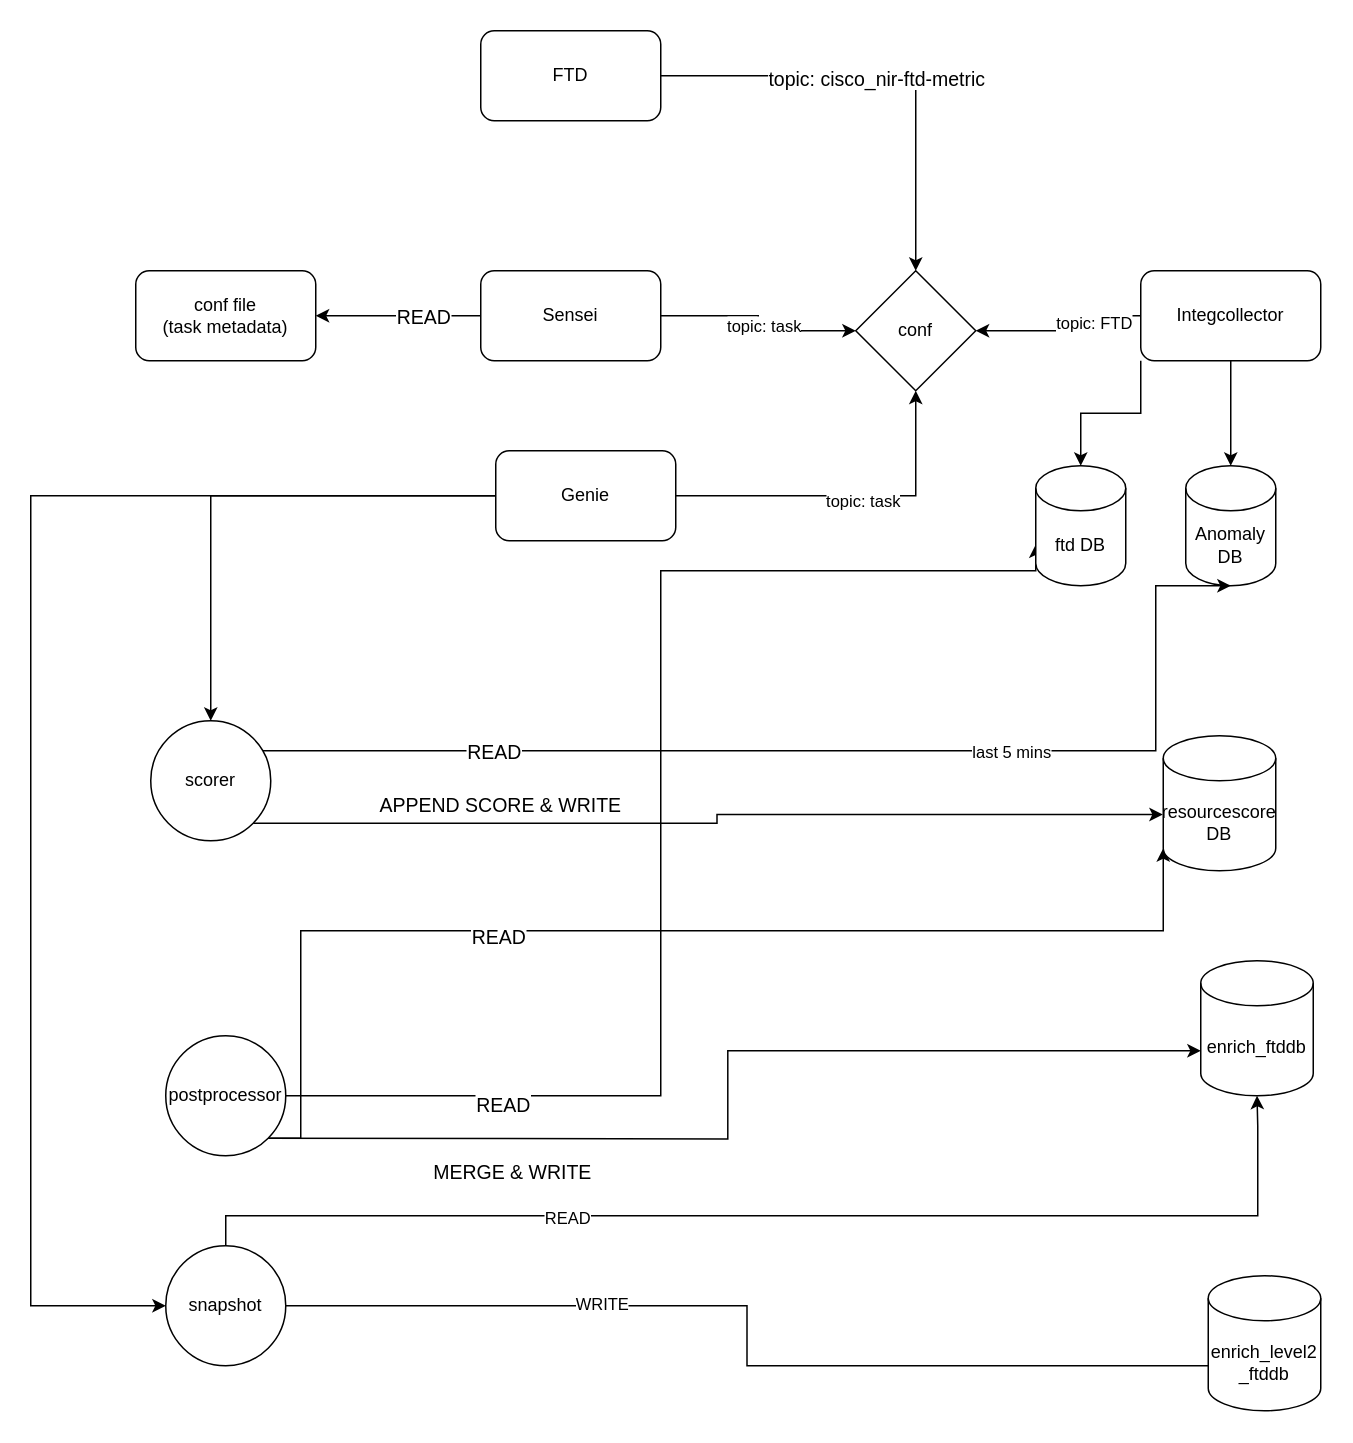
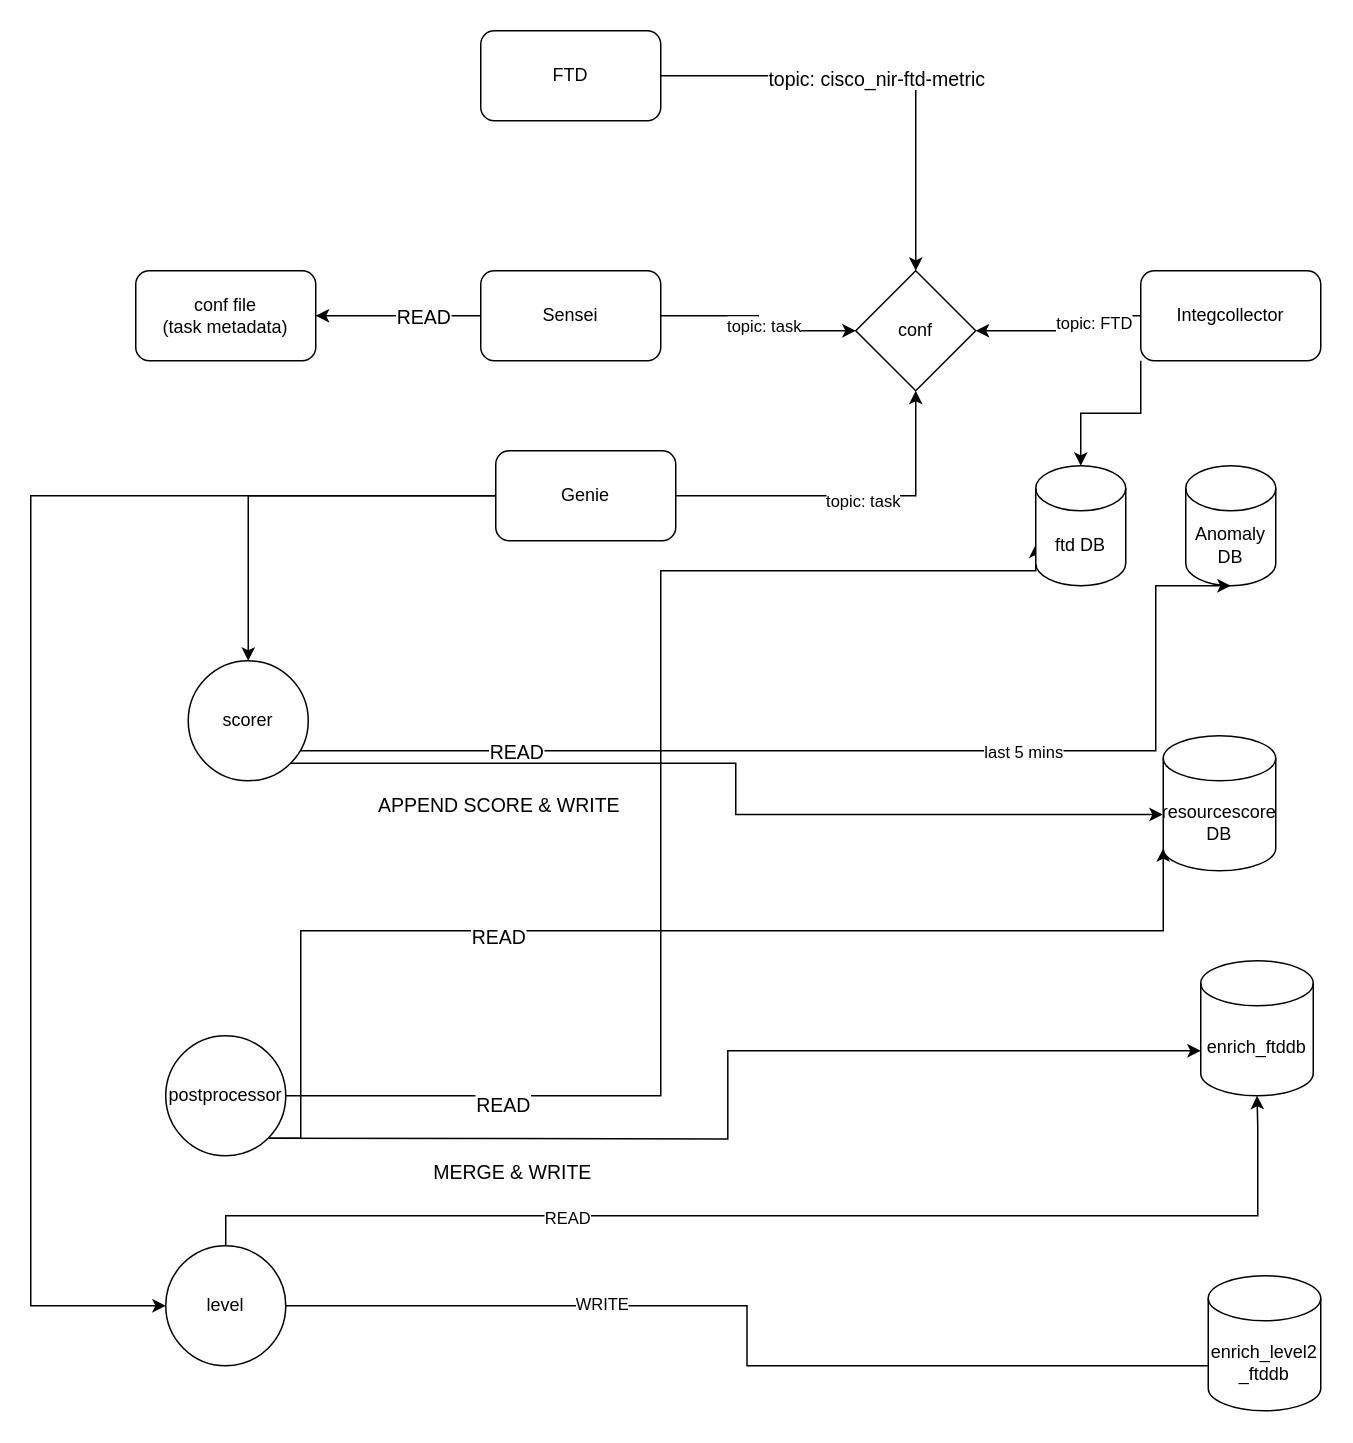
  <mxCell id="0" />
  <mxCell id="1" parent="0" />
  <mxCell id="2" value="conf file &lt;br&gt;(task metadata)" style="rounded=1;whiteSpace=wrap;html=1;" parent="1" vertex="1"><mxGeometry y="180" width="120" height="60" as="geometry" x="90" /></mxCell>
  <mxCell id="3" style="edgeStyle=orthogonalEdgeStyle;rounded=0;orthogonalLoop=1;jettySize=auto;html=1;entryX=1;entryY=0.5;entryDx=0;entryDy=0;" parent="1" source="7" target="2" edge="1"><mxGeometry relative="1" as="geometry" /></mxCell>
  <mxCell id="4" value="READ" style="edgeLabel;html=1;align=center;verticalAlign=middle;resizable=0;points=[];fontSize=13;" parent="3" vertex="1" connectable="0"><mxGeometry x="-0.285" relative="1" as="geometry"><mxPoint as="offset" /></mxGeometry></mxCell>
  <mxCell id="5" style="edgeStyle=orthogonalEdgeStyle;rounded=0;orthogonalLoop=1;jettySize=auto;html=1;entryX=0;entryY=0.5;entryDx=0;entryDy=0;" parent="1" source="7" target="8" edge="1"><mxGeometry relative="1" as="geometry" /></mxCell>
  <mxCell id="6" value="topic: task" style="edgeLabel;html=1;align=center;verticalAlign=middle;resizable=0;points=[];" parent="5" vertex="1" connectable="0"><mxGeometry x="0.01" y="3" relative="1" as="geometry"><mxPoint as="offset" /></mxGeometry></mxCell>
  <mxCell id="7" value="Sensei" style="rounded=1;whiteSpace=wrap;html=1;" parent="1" vertex="1"><mxGeometry x="320" y="180" width="120" height="60" as="geometry" /></mxCell>
  <mxCell id="8" value="conf" style="rhombus;whiteSpace=wrap;html=1;" parent="1" vertex="1"><mxGeometry x="570" y="180" width="80" height="80" as="geometry" /></mxCell>
  <mxCell id="9" style="edgeStyle=orthogonalEdgeStyle;rounded=0;orthogonalLoop=1;jettySize=auto;html=1;entryX=0.5;entryY=0;entryDx=0;entryDy=0;" parent="1" source="11" target="8" edge="1"><mxGeometry relative="1" as="geometry" /></mxCell>
  <mxCell id="10" value="&lt;font style=&quot;font-size: 13px&quot;&gt;topic: cisco_nir-ftd-metric&lt;/font&gt;" style="edgeLabel;html=1;align=center;verticalAlign=middle;resizable=0;points=[];" parent="9" vertex="1" connectable="0"><mxGeometry x="-0.049" y="-1" relative="1" as="geometry"><mxPoint as="offset" /></mxGeometry></mxCell>
  <mxCell id="11" value="FTD" style="rounded=1;whiteSpace=wrap;html=1;" parent="1" vertex="1"><mxGeometry x="320" y="20" width="120" height="60" as="geometry" /></mxCell>
  <mxCell id="12" style="edgeStyle=orthogonalEdgeStyle;rounded=0;orthogonalLoop=1;jettySize=auto;html=1;entryX=1;entryY=0.5;entryDx=0;entryDy=0;" parent="1" source="16" target="8" edge="1"><mxGeometry relative="1" as="geometry" /></mxCell>
  <mxCell id="13" value="topic: FTD" style="edgeLabel;html=1;align=center;verticalAlign=middle;resizable=0;points=[];" parent="12" vertex="1" connectable="0"><mxGeometry x="-0.461" y="4" relative="1" as="geometry"><mxPoint as="offset" /></mxGeometry></mxCell>
- <mxCell id="14" style="edgeStyle=orthogonalEdgeStyle;rounded=0;orthogonalLoop=1;jettySize=auto;html=1;entryX=0.5;entryY=0;entryDx=0;entryDy=0;entryPerimeter=0;" parent="1" source="16" target="17" edge="1"><mxGeometry relative="1" as="geometry" /></mxCell>
  <mxCell id="15" style="edgeStyle=orthogonalEdgeStyle;rounded=0;orthogonalLoop=1;jettySize=auto;html=1;exitX=0;exitY=1;exitDx=0;exitDy=0;" parent="1" source="16" target="41" edge="1"><mxGeometry relative="1" as="geometry" /></mxCell>
  <mxCell id="16" value="Integcollector" style="rounded=1;whiteSpace=wrap;html=1;" parent="1" vertex="1"><mxGeometry x="760" y="180" width="120" height="60" as="geometry" /></mxCell>
  <mxCell id="17" value="Anomaly DB" style="shape=cylinder3;whiteSpace=wrap;html=1;boundedLbl=1;backgroundOutline=1;size=15;" parent="1" vertex="1"><mxGeometry x="790" y="310" width="60" height="80" as="geometry" /></mxCell>
  <mxCell id="18" style="edgeStyle=orthogonalEdgeStyle;rounded=0;orthogonalLoop=1;jettySize=auto;html=1;entryX=0.5;entryY=1;entryDx=0;entryDy=0;" parent="1" source="22" target="8" edge="1"><mxGeometry relative="1" as="geometry" /></mxCell>
  <mxCell id="19" value="topic: task" style="edgeLabel;html=1;align=center;verticalAlign=middle;resizable=0;points=[];" parent="18" vertex="1" connectable="0"><mxGeometry x="0.075" y="-3" relative="1" as="geometry"><mxPoint as="offset" /></mxGeometry></mxCell>
  <mxCell id="20" style="edgeStyle=orthogonalEdgeStyle;rounded=0;orthogonalLoop=1;jettySize=auto;html=1;entryX=0.5;entryY=0;entryDx=0;entryDy=0;" parent="1" source="22" target="40" edge="1"><mxGeometry relative="1" as="geometry"><mxPoint x="170" y="450" as="targetPoint" /></mxGeometry></mxCell>
  <mxCell id="21" style="edgeStyle=orthogonalEdgeStyle;rounded=0;orthogonalLoop=1;jettySize=auto;html=1;entryX=0;entryY=0.5;entryDx=0;entryDy=0;fontSize=13;" parent="1" source="22" target="34" edge="1"><mxGeometry relative="1" as="geometry"><Array as="points"><mxPoint x="20" y="330" /><mxPoint x="20" y="870" /></Array></mxGeometry></mxCell>
  <mxCell id="22" value="Genie" style="rounded=1;whiteSpace=wrap;html=1;" parent="1" vertex="1"><mxGeometry x="330" y="300" width="120" height="60" as="geometry" /></mxCell>
  <mxCell id="23" style="edgeStyle=orthogonalEdgeStyle;rounded=0;orthogonalLoop=1;jettySize=auto;html=1;fontSize=13;entryX=0;entryY=0;entryDx=0;entryDy=52.5;entryPerimeter=0;" parent="1" source="29" target="41" edge="1"><mxGeometry relative="1" as="geometry"><mxPoint x="460" y="380" as="targetPoint" /><Array as="points"><mxPoint x="440" y="730" /><mxPoint x="440" y="380" /><mxPoint x="690" y="380" /></Array></mxGeometry></mxCell>
  <mxCell id="24" value="READ" style="edgeLabel;html=1;align=center;verticalAlign=middle;resizable=0;points=[];fontSize=13;" parent="23" vertex="1" connectable="0"><mxGeometry x="0.481" y="-1" relative="1" as="geometry"><mxPoint x="-148" y="354" as="offset" /></mxGeometry></mxCell>
  <mxCell id="25" style="edgeStyle=orthogonalEdgeStyle;rounded=0;orthogonalLoop=1;jettySize=auto;html=1;exitX=1;exitY=1;exitDx=0;exitDy=0;entryX=0;entryY=1;entryDx=0;entryDy=-15;entryPerimeter=0;fontSize=13;" parent="1" source="29" target="42" edge="1"><mxGeometry relative="1" as="geometry"><Array as="points"><mxPoint x="200" y="758" /><mxPoint x="200" y="620" /><mxPoint x="775" y="620" /></Array></mxGeometry></mxCell>
  <mxCell id="26" value="READ" style="edgeLabel;html=1;align=center;verticalAlign=middle;resizable=0;points=[];fontSize=13;" parent="25" vertex="1" connectable="0"><mxGeometry x="0.31" y="-3" relative="1" as="geometry"><mxPoint x="-225" as="offset" /></mxGeometry></mxCell>
  <mxCell id="27" style="edgeStyle=orthogonalEdgeStyle;rounded=0;orthogonalLoop=1;jettySize=auto;html=1;exitX=1;exitY=1;exitDx=0;exitDy=0;entryX=0;entryY=0;entryDx=0;entryDy=60;entryPerimeter=0;fontSize=13;" parent="1" target="43" edge="1"><mxGeometry relative="1" as="geometry"><mxPoint x="168.284" y="758.284" as="sourcePoint" /><mxPoint x="790" y="700" as="targetPoint" /></mxGeometry></mxCell>
  <mxCell id="28" value="MERGE &amp;amp; WRITE" style="edgeLabel;html=1;align=center;verticalAlign=middle;resizable=0;points=[];fontSize=13;" parent="27" vertex="1" connectable="0"><mxGeometry x="0.363" y="-3" relative="1" as="geometry"><mxPoint x="-240" y="77" as="offset" /></mxGeometry></mxCell>
  <mxCell id="29" value="postprocessor" style="ellipse;whiteSpace=wrap;html=1;aspect=fixed;" parent="1" vertex="1"><mxGeometry x="110" y="690" width="80" height="80" as="geometry" /></mxCell>
  <mxCell id="30" style="edgeStyle=orthogonalEdgeStyle;rounded=0;orthogonalLoop=1;jettySize=auto;html=1;entryX=0.5;entryY=1;entryDx=0;entryDy=0;entryPerimeter=0;" edge="1" parent="1" source="34" target="43"><mxGeometry relative="1" as="geometry"><Array as="points"><mxPoint x="150" y="810" /><mxPoint x="838" y="810" /><mxPoint x="838" y="750" /></Array></mxGeometry></mxCell>
  <mxCell id="31" value="READ" style="edgeLabel;html=1;align=center;verticalAlign=middle;resizable=0;points=[];" vertex="1" connectable="0" parent="30"><mxGeometry x="-0.373" y="-1" relative="1" as="geometry"><mxPoint as="offset" /></mxGeometry></mxCell>
  <mxCell id="32" style="edgeStyle=orthogonalEdgeStyle;rounded=0;orthogonalLoop=1;jettySize=auto;html=1;entryX=0;entryY=0;entryDx=0;entryDy=60;entryPerimeter=0;endArrow=none;" edge="1" parent="1" source="34" target="44"><mxGeometry relative="1" as="geometry" /></mxCell>
  <mxCell id="33" value="WRITE" style="edgeLabel;html=1;align=center;verticalAlign=middle;resizable=0;points=[];" vertex="1" connectable="0" parent="32"><mxGeometry x="-0.359" y="2" relative="1" as="geometry"><mxPoint as="offset" /></mxGeometry></mxCell>
- <mxCell id="34" value="snapshot" style="ellipse;whiteSpace=wrap;html=1;aspect=fixed;" parent="1" vertex="1"><mxGeometry x="110" y="830" width="80" height="80" as="geometry" /></mxCell>
+ <mxCell id="34" value="level" style="ellipse;whiteSpace=wrap;html=1;aspect=fixed;" parent="1" vertex="1"><mxGeometry x="110" y="830" width="80" height="80" as="geometry" /></mxCell>
  <mxCell id="35" style="edgeStyle=orthogonalEdgeStyle;rounded=0;orthogonalLoop=1;jettySize=auto;html=1;entryX=0.5;entryY=1;entryDx=0;entryDy=0;entryPerimeter=0;" parent="1" source="40" target="17" edge="1"><mxGeometry relative="1" as="geometry"><Array as="points"><mxPoint x="770" y="500" /><mxPoint x="770" y="390" /></Array></mxGeometry></mxCell>
  <mxCell id="36" value="last 5 mins" style="edgeLabel;html=1;align=center;verticalAlign=middle;resizable=0;points=[];" parent="35" vertex="1" connectable="0"><mxGeometry x="0.32" relative="1" as="geometry"><mxPoint as="offset" /></mxGeometry></mxCell>
  <mxCell id="37" value="READ" style="edgeLabel;html=1;align=center;verticalAlign=middle;resizable=0;points=[];fontSize=13;" parent="35" vertex="1" connectable="0"><mxGeometry x="-0.162" y="2" relative="1" as="geometry"><mxPoint x="-162" y="2" as="offset" /></mxGeometry></mxCell>
  <mxCell id="38" style="edgeStyle=orthogonalEdgeStyle;rounded=0;orthogonalLoop=1;jettySize=auto;html=1;exitX=1;exitY=1;exitDx=0;exitDy=0;entryX=-0.004;entryY=0.583;entryDx=0;entryDy=0;entryPerimeter=0;fontSize=13;" parent="1" source="40" target="42" edge="1"><mxGeometry relative="1" as="geometry" /></mxCell>
  <mxCell id="39" value="APPEND SCORE &amp;amp; WRITE" style="edgeLabel;html=1;align=center;verticalAlign=middle;resizable=0;points=[];fontSize=13;" parent="38" vertex="1" connectable="0"><mxGeometry x="0.426" y="1" relative="1" as="geometry"><mxPoint x="-267" y="-6" as="offset" /></mxGeometry></mxCell>
- <mxCell id="40" value="scorer" style="ellipse;whiteSpace=wrap;html=1;aspect=fixed;" parent="1" vertex="1"><mxGeometry x="100" y="480" width="80" height="80" as="geometry" /></mxCell>
+ <mxCell id="40" value="scorer" style="ellipse;whiteSpace=wrap;html=1;aspect=fixed;" parent="1" vertex="1"><mxGeometry x="125" y="440" width="80" height="80" as="geometry" /></mxCell>
  <mxCell id="41" value="ftd DB" style="shape=cylinder3;whiteSpace=wrap;html=1;boundedLbl=1;backgroundOutline=1;size=15;" parent="1" vertex="1"><mxGeometry x="690" y="310" width="60" height="80" as="geometry" /></mxCell>
  <mxCell id="42" value="resourcescore &lt;br&gt;DB" style="shape=cylinder3;whiteSpace=wrap;html=1;boundedLbl=1;backgroundOutline=1;size=15;" parent="1" vertex="1"><mxGeometry x="775" y="490" width="75" height="90" as="geometry" /></mxCell>
  <mxCell id="43" value="enrich_ftddb" style="shape=cylinder3;whiteSpace=wrap;html=1;boundedLbl=1;backgroundOutline=1;size=15;" parent="1" vertex="1"><mxGeometry x="800" y="640" width="75" height="90" as="geometry" /></mxCell>
  <mxCell id="44" value="enrich_level2&lt;br&gt;_ftddb" style="shape=cylinder3;whiteSpace=wrap;html=1;boundedLbl=1;backgroundOutline=1;size=15;" parent="1" vertex="1"><mxGeometry x="805" y="850" width="75" height="90" as="geometry" /></mxCell>
